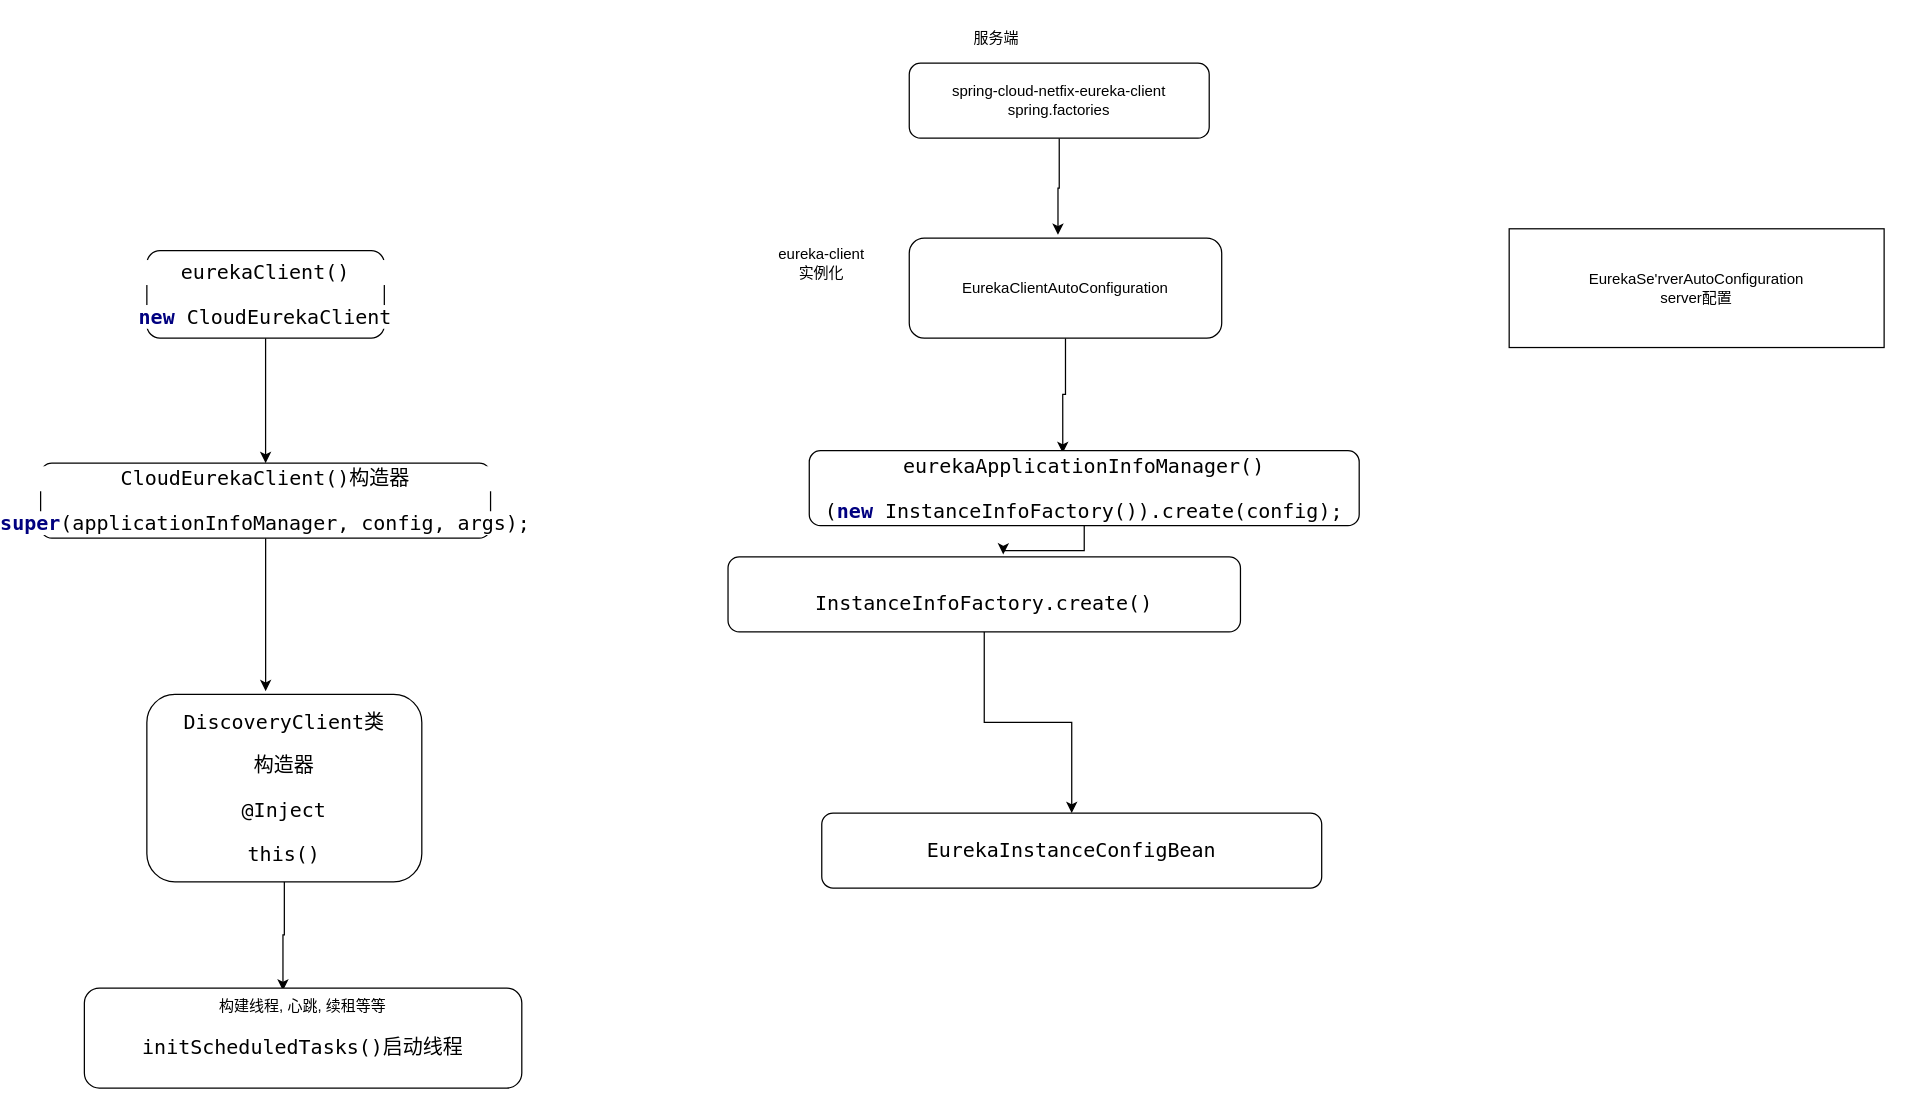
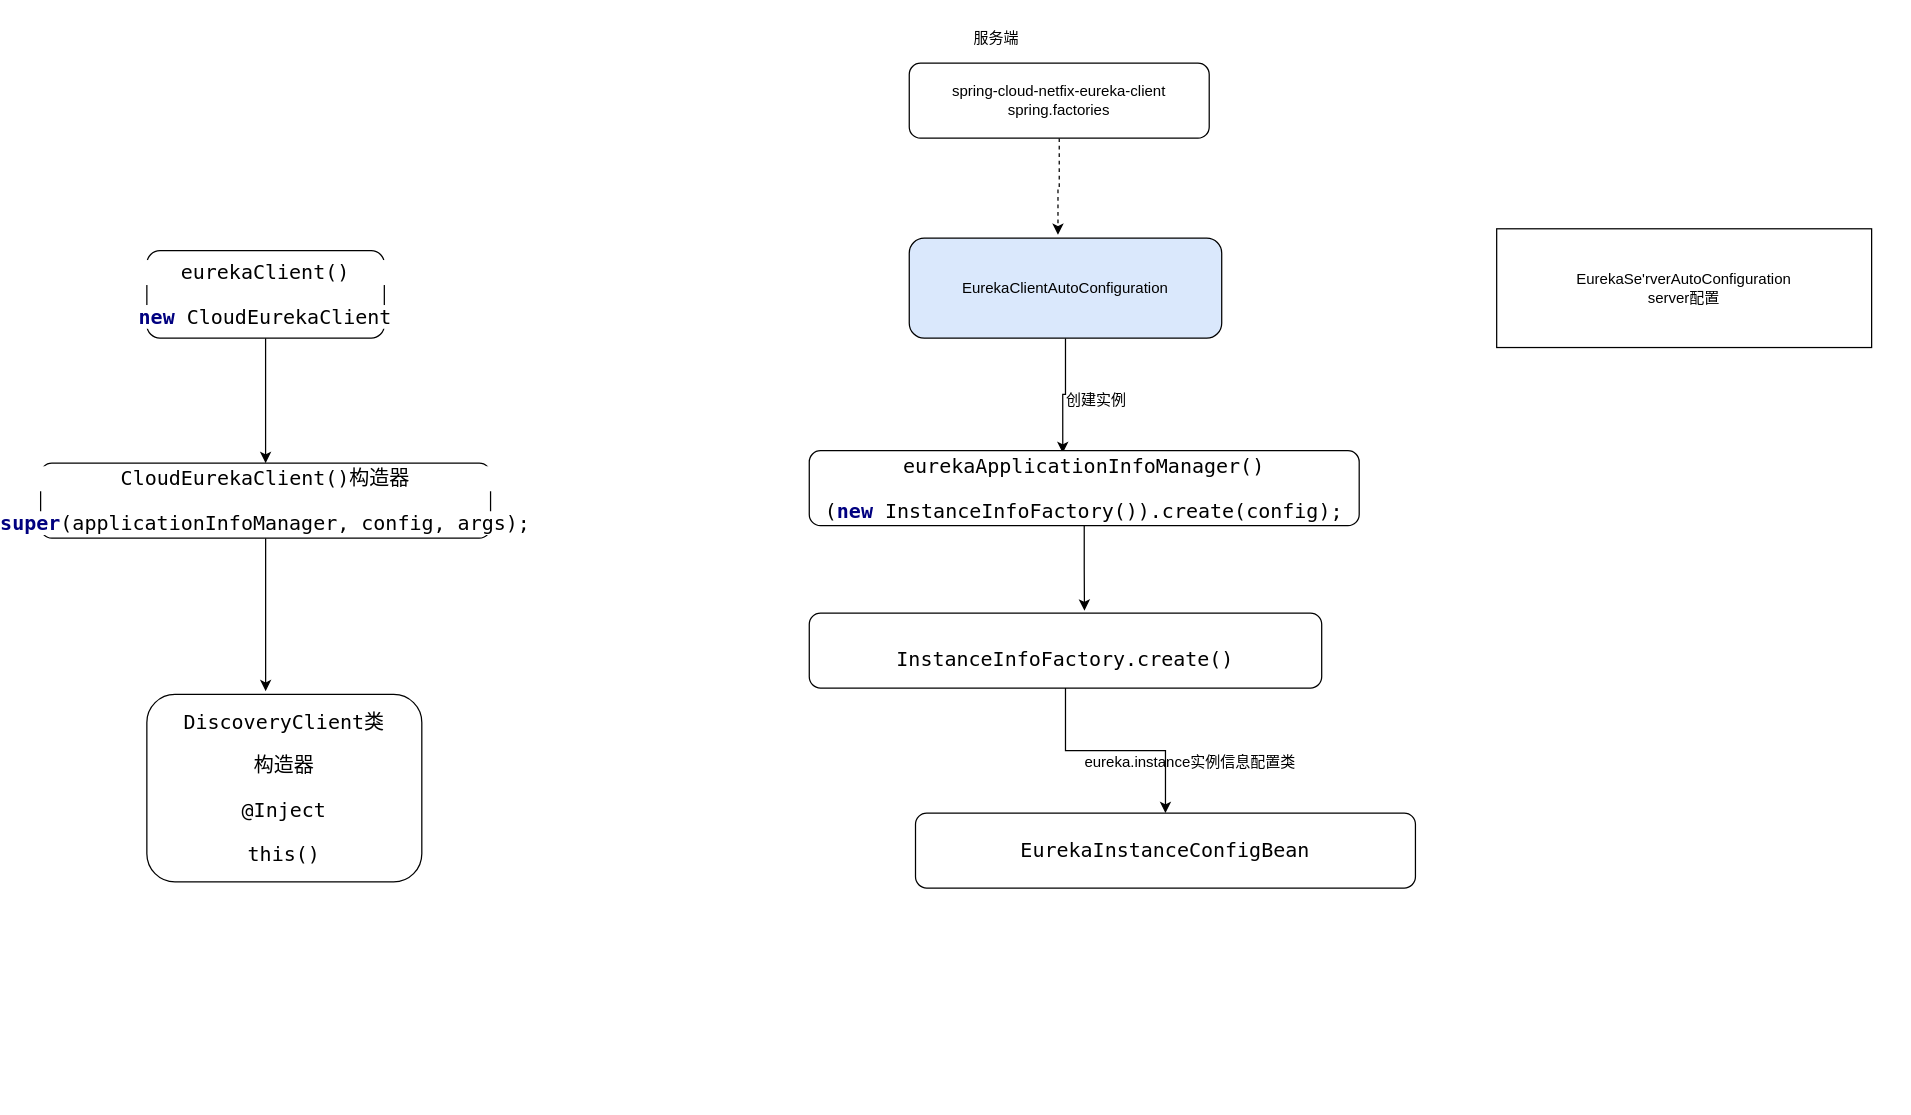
  <mxCell id="0" />
  <mxCell id="1" parent="0" />
  <mxCell id="2" value="服务端" style="text;html=1;strokeColor=none;fillColor=none;align=center;verticalAlign=middle;whiteSpace=wrap;rounded=0;" vertex="1" parent="1"><mxGeometry x="765" y="20" width="40" height="20" as="geometry" /></mxCell>
- <mxCell id="3" style="edgeStyle=orthogonalEdgeStyle;rounded=0;orthogonalLoop=1;jettySize=auto;html=1;exitX=0.5;exitY=1;exitDx=0;exitDy=0;entryX=0.476;entryY=-0.033;entryDx=0;entryDy=0;entryPerimeter=0;" edge="1" parent="1" source="4" target="6"><mxGeometry relative="1" as="geometry" /></mxCell>
+ <mxCell id="3" style="edgeStyle=orthogonalEdgeStyle;rounded=0;orthogonalLoop=1;jettySize=auto;html=1;exitX=0.5;exitY=1;exitDx=0;exitDy=0;entryX=0.476;entryY=-0.033;entryDx=0;entryDy=0;entryPerimeter=0;dashed=1;" edge="1" parent="1" source="4" target="6"><mxGeometry relative="1" as="geometry" /></mxCell>
  <mxCell id="4" value="spring-cloud-netfix-eureka-client&lt;br&gt;spring.factories" style="rounded=1;whiteSpace=wrap;html=1;" vertex="1" parent="1"><mxGeometry x="715" y="50" width="240" height="60" as="geometry" /></mxCell>
  <mxCell id="5" style="edgeStyle=orthogonalEdgeStyle;rounded=0;orthogonalLoop=1;jettySize=auto;html=1;entryX=0.461;entryY=0.033;entryDx=0;entryDy=0;entryPerimeter=0;" edge="1" parent="1" source="6" target="8"><mxGeometry relative="1" as="geometry" /></mxCell>
- <mxCell id="6" value="EurekaClientAutoConfiguration" style="rounded=1;whiteSpace=wrap;html=1;" vertex="1" parent="1"><mxGeometry x="715" y="190" width="250" height="80" as="geometry" /></mxCell>
+ <mxCell id="6" value="EurekaClientAutoConfiguration" style="rounded=1;whiteSpace=wrap;html=1;fillColor=#dae8fc;" vertex="1" parent="1"><mxGeometry x="715" y="190" width="250" height="80" as="geometry" /></mxCell>
  <mxCell id="7" style="edgeStyle=orthogonalEdgeStyle;rounded=0;orthogonalLoop=1;jettySize=auto;html=1;exitX=0.5;exitY=1;exitDx=0;exitDy=0;entryX=0.537;entryY=-0.033;entryDx=0;entryDy=0;entryPerimeter=0;" edge="1" parent="1" source="8" target="11"><mxGeometry relative="1" as="geometry" /></mxCell>
  <mxCell id="8" value="&lt;pre style=&quot;background-color: rgb(255 , 255 , 255) ; font-size: 12pt&quot;&gt;eurekaApplicationInfoManager()&lt;/pre&gt;&lt;pre style=&quot;background-color: rgb(255 , 255 , 255) ; font-size: 12pt&quot;&gt;&lt;pre style=&quot;font-size: 12pt&quot;&gt;(&lt;span style=&quot;color: #000080 ; font-weight: bold&quot;&gt;new &lt;/span&gt;InstanceInfoFactory()).create(config);&lt;/pre&gt;&lt;/pre&gt;" style="rounded=1;whiteSpace=wrap;html=1;" vertex="1" parent="1"><mxGeometry x="635" y="360" width="440" height="60" as="geometry" /></mxCell>
+ <mxCell id="9" value="创建实例" style="text;html=1;strokeColor=none;fillColor=none;align=center;verticalAlign=middle;whiteSpace=wrap;rounded=0;" vertex="1" parent="1"><mxGeometry x="835" y="310" width="60" height="20" as="geometry" /></mxCell>
  <mxCell id="10" style="edgeStyle=orthogonalEdgeStyle;rounded=0;orthogonalLoop=1;jettySize=auto;html=1;exitX=0.5;exitY=1;exitDx=0;exitDy=0;entryX=0.5;entryY=0;entryDx=0;entryDy=0;" edge="1" parent="1" source="11" target="12"><mxGeometry relative="1" as="geometry" /></mxCell>
- <mxCell id="11" value="&lt;br&gt;&lt;br&gt;&lt;pre style=&quot;color: rgb(0 , 0 , 0) ; font-size: 12pt ; font-style: normal ; font-weight: 400 ; letter-spacing: normal ; text-align: center ; text-indent: 0px ; text-transform: none ; word-spacing: 0px&quot;&gt;InstanceInfoFactory.create()&lt;/pre&gt;&lt;br&gt;" style="rounded=1;whiteSpace=wrap;html=1;" vertex="1" parent="1"><mxGeometry x="570" y="445" width="410" height="60" as="geometry" /></mxCell>
- <mxCell id="12" value="&lt;pre style=&quot;background-color: rgb(255 , 255 , 255) ; font-size: 12pt&quot;&gt;EurekaInstanceConfigBean&lt;/pre&gt;" style="rounded=1;whiteSpace=wrap;html=1;" vertex="1" parent="1"><mxGeometry x="645" y="650" width="400" height="60" as="geometry" /></mxCell>
- <mxCell id="14" value="&lt;span&gt;EurekaSe'rverAutoConfiguration&lt;br&gt;server配置&lt;br&gt;&lt;/span&gt;" style="rounded=0;whiteSpace=wrap;html=1;" vertex="1" parent="1"><mxGeometry x="1195" y="182.5" width="300" height="95" as="geometry" /></mxCell>
+ <mxCell id="11" value="&lt;br&gt;&lt;br&gt;&lt;pre style=&quot;color: rgb(0 , 0 , 0) ; font-size: 12pt ; font-style: normal ; font-weight: 400 ; letter-spacing: normal ; text-align: center ; text-indent: 0px ; text-transform: none ; word-spacing: 0px&quot;&gt;InstanceInfoFactory.create()&lt;/pre&gt;&lt;br&gt;" style="rounded=1;whiteSpace=wrap;html=1;" vertex="1" parent="1"><mxGeometry x="635" y="490" width="410" height="60" as="geometry" /></mxCell>
+ <mxCell id="12" value="&lt;pre style=&quot;background-color: rgb(255 , 255 , 255) ; font-size: 12pt&quot;&gt;EurekaInstanceConfigBean&lt;/pre&gt;" style="rounded=1;whiteSpace=wrap;html=1;" vertex="1" parent="1"><mxGeometry x="720" y="650" width="400" height="60" as="geometry" /></mxCell>
+ <mxCell id="13" value="eureka.instance实例信息配置类" style="text;html=1;strokeColor=none;fillColor=none;align=center;verticalAlign=middle;whiteSpace=wrap;rounded=0;" vertex="1" parent="1"><mxGeometry x="845" y="600" width="190" height="20" as="geometry" /></mxCell>
+ <mxCell id="14" value="&lt;span&gt;EurekaSe'rverAutoConfiguration&lt;br&gt;server配置&lt;br&gt;&lt;/span&gt;" style="rounded=0;whiteSpace=wrap;html=1;" vertex="1" parent="1"><mxGeometry x="1185" y="182.5" width="300" height="95" as="geometry" /></mxCell>
  <mxCell id="15" style="edgeStyle=orthogonalEdgeStyle;rounded=0;orthogonalLoop=1;jettySize=auto;html=1;entryX=0.5;entryY=0;entryDx=0;entryDy=0;" edge="1" parent="1" source="16" target="19"><mxGeometry relative="1" as="geometry" /></mxCell>
  <mxCell id="16" value="&lt;pre style=&quot;background-color: rgb(255 , 255 , 255) ; font-size: 12pt&quot;&gt;eurekaClient()&lt;/pre&gt;&lt;pre style=&quot;background-color: rgb(255 , 255 , 255) ; font-size: 12pt&quot;&gt;&lt;pre style=&quot;font-size: 12pt&quot;&gt;&lt;span style=&quot;color: #000080 ; font-weight: bold&quot;&gt;new &lt;/span&gt;CloudEurekaClient&lt;/pre&gt;&lt;/pre&gt;" style="rounded=1;whiteSpace=wrap;html=1;" vertex="1" parent="1"><mxGeometry x="105" y="200" width="190" height="70" as="geometry" /></mxCell>
- <mxCell id="17" value="eureka-client实例化" style="text;html=1;strokeColor=none;fillColor=none;align=center;verticalAlign=middle;whiteSpace=wrap;rounded=0;" vertex="1" parent="1"><mxGeometry x="605" y="200" width="80" height="20" as="geometry" /></mxCell>
  <mxCell id="18" style="edgeStyle=orthogonalEdgeStyle;rounded=0;orthogonalLoop=1;jettySize=auto;html=1;entryX=0.432;entryY=-0.017;entryDx=0;entryDy=0;entryPerimeter=0;" edge="1" parent="1" source="19" target="21"><mxGeometry relative="1" as="geometry" /></mxCell>
  <mxCell id="19" value="&lt;pre style=&quot;background-color: rgb(255 , 255 , 255) ; font-size: 12pt&quot;&gt;CloudEurekaClient()构造器&lt;/pre&gt;&lt;pre style=&quot;background-color: rgb(255 , 255 , 255) ; font-size: 12pt&quot;&gt;&lt;pre style=&quot;font-size: 12pt&quot;&gt;&lt;span style=&quot;color: #000080 ; font-weight: bold&quot;&gt;super&lt;/span&gt;(applicationInfoManager, config, args);&lt;/pre&gt;&lt;/pre&gt;" style="rounded=1;whiteSpace=wrap;html=1;" vertex="1" parent="1"><mxGeometry x="20" y="370" width="360" height="60" as="geometry" /></mxCell>
- <mxCell id="20" style="edgeStyle=orthogonalEdgeStyle;rounded=0;orthogonalLoop=1;jettySize=auto;html=1;exitX=0.5;exitY=1;exitDx=0;exitDy=0;entryX=0.454;entryY=0.025;entryDx=0;entryDy=0;entryPerimeter=0;" edge="1" parent="1" source="21" target="22"><mxGeometry relative="1" as="geometry" /></mxCell>
  <mxCell id="21" value="&lt;pre style=&quot;background-color: rgb(255 , 255 , 255) ; font-size: 12pt&quot;&gt;DiscoveryClient类&lt;/pre&gt;&lt;pre style=&quot;background-color: rgb(255 , 255 , 255) ; font-size: 12pt&quot;&gt;构造器&lt;/pre&gt;&lt;pre style=&quot;background-color: rgb(255 , 255 , 255) ; font-size: 12pt&quot;&gt;&lt;pre style=&quot;font-size: 12pt&quot;&gt;@Inject&lt;/pre&gt;&lt;/pre&gt;&lt;pre style=&quot;background-color: rgb(255 , 255 , 255) ; font-size: 12pt&quot;&gt;this()&lt;/pre&gt;" style="rounded=1;whiteSpace=wrap;html=1;" vertex="1" parent="1"><mxGeometry x="105" y="555" width="220" height="150" as="geometry" /></mxCell>
- <mxCell id="22" value="构建线程, 心跳, 续租等等&lt;br&gt;&lt;pre style=&quot;background-color: rgb(255 , 255 , 255) ; font-size: 12pt&quot;&gt;initScheduledTasks()启动线程&lt;/pre&gt;" style="rounded=1;whiteSpace=wrap;html=1;" vertex="1" parent="1"><mxGeometry x="55" y="790" width="350" height="80" as="geometry" /></mxCell>
